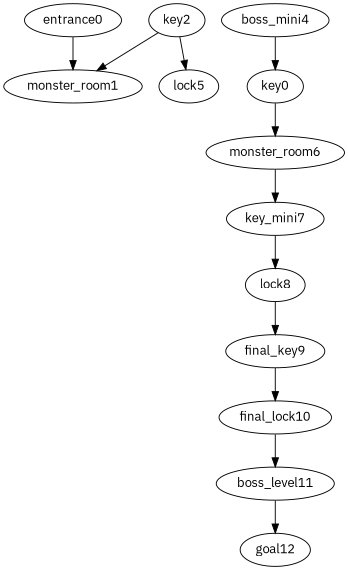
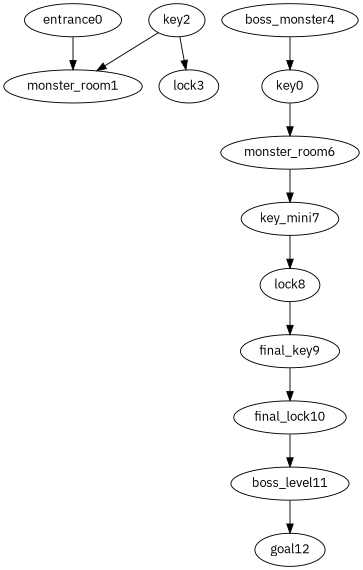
  digraph {
    fontname="IBM Plex Sans"
    node [fontname="IBM Plex Sans"]
    edge [fontname="IBM Plex Sans"]
    entrance0
    monster_room1
    key2
-   lock3 [label=lock5]
+   lock3
    n5 [label=key0]
-   boss_mini4
+   boss_mini4 [label=boss_monster4]
    monster_room6
    n8 [label=key_mini7]
    lock8
    final_key9
    final_lock10
    boss_level11
    goal12
    entrance0 -> monster_room1
    key2 -> monster_room1
    key2 -> lock3
    n5 -> monster_room6
    boss_mini4 -> n5
    monster_room6 -> n8
    n8 -> lock8
    lock8 -> final_key9
    final_key9 -> final_lock10
    final_lock10 -> boss_level11
    boss_level11 -> goal12
  }
